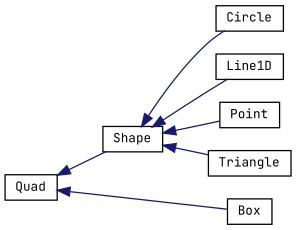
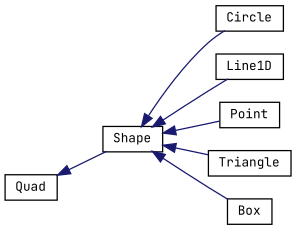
  digraph {
    fontname="JetBrains Mono"
    rankdir=LR
    node [color=black fillcolor=white fontname="JetBrains Mono" fontsize=10 shape=record style=filled]
    edge [color=midnightblue dir=back fontname="JetBrains Mono" fontsize=10 labelfontname=Helvetica labelfontsize=10 style=solid]
    n1 [height=0.2 label=Shape width=0.4]
    n2 [height=0.2 label=Circle width=0.4]
    n3 [height=0.2 label=Line1D width=0.4]
    n4 [height=0.2 label=Point width=0.4]
    n5 [height=0.2 label=Triangle width=0.4]
    n6 [height=0.2 label=Quad width=0.4]
    n7 [height=0.2 label=Box width=0.4]
    n1 -> n2
    n1 -> n3
    n1 -> n4
    n1 -> n5
    n6 -> n1
-   n6 -> n7
+   n1 -> n7
  }
